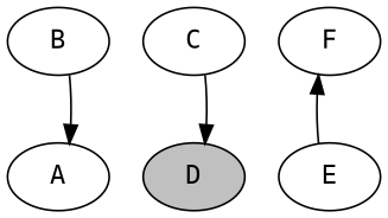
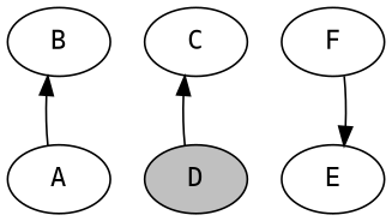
  digraph {
    fontname="DejaVu Sans Mono"
    rankdir=BT
    node [fontname="DejaVu Sans Mono"]
    edge [fontname="DejaVu Sans Mono"]
    A
    B
    D [fillcolor=gray style=filled]
    C
    E
    F
-   B -> A
-   C -> D
-   E -> F
+   A -> B
+   D -> C
+   F -> E
  }
